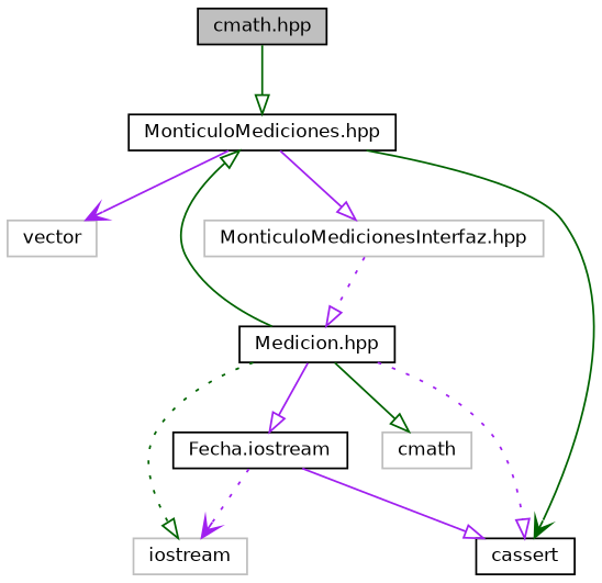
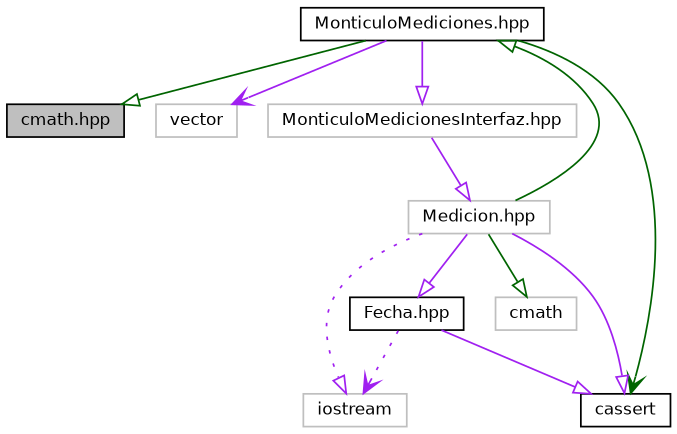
  digraph {
    node [color=black fillcolor=white fontname=Helvetica fontsize=10 shape=record style=filled]
    edge [arrowhead=onormal color=purple fontname=Helvetica fontsize=10 labelfontname=Helvetica labelfontsize=10 style=solid]
    n1 [fillcolor=grey75 fontcolor=black height=0.2 label="cmath.hpp" width=0.4]
    n2 [height=0.2 label="MonticuloMediciones.hpp" width=0.4]
    n3 [color=grey75 height=0.2 label=vector width=0.4]
    n4 [height=0.2 label=cassert width=0.4]
    n5 [color=grey75 height=0.2 label="MonticuloMedicionesInterfaz.hpp" width=0.4]
-   n6 [height=0.2 label="Medicion.hpp" width=0.4]
+   n6 [color=grey75 height=0.2 label="Medicion.hpp" width=0.4]
    n7 [color=grey75 height=0.2 label=iostream width=0.4]
    n8 [color=grey75 height=0.2 label=cmath width=0.4]
-   n9 [height=0.2 label="Fecha.iostream" width=0.4]
-   n1 -> n2 [color=darkgreen]
+   n9 [height=0.2 label="Fecha.hpp" width=0.4]
+   n2 -> n1 [color=darkgreen]
    n2 -> n3 [arrowhead=vee]
    n2 -> n4 [arrowhead=vee color=darkgreen]
    n2 -> n5
-   n5 -> n6 [style=dotted]
+   n5 -> n6
    n6 -> n2 [color=darkgreen]
-   n6 -> n4 [style=dotted]
-   n6 -> n7 [color=darkgreen style=dotted]
+   n6 -> n4
+   n6 -> n7 [style=dotted]
    n6 -> n8 [color=darkgreen]
    n6 -> n9
    n9 -> n4
    n9 -> n7 [arrowhead=vee style=dotted]
  }
